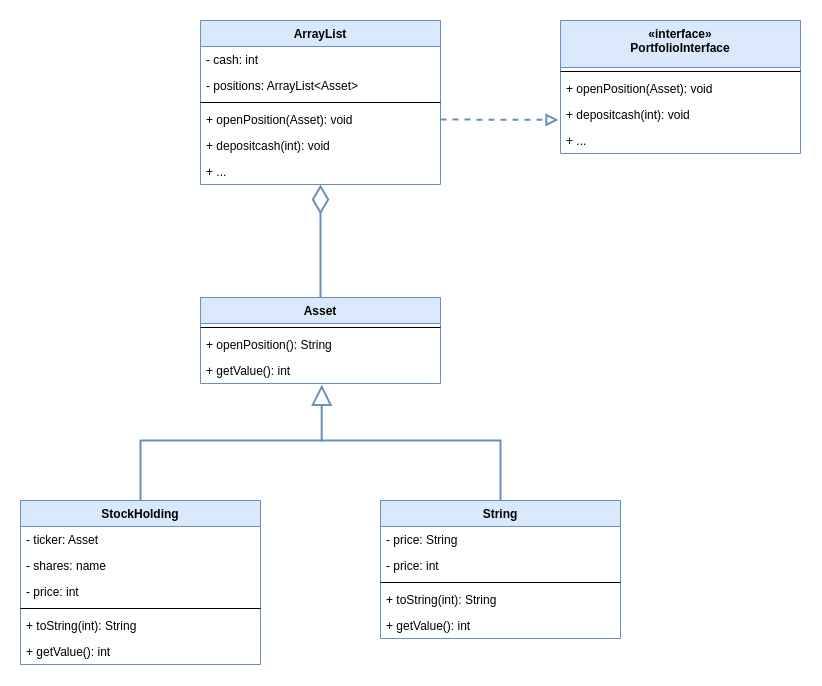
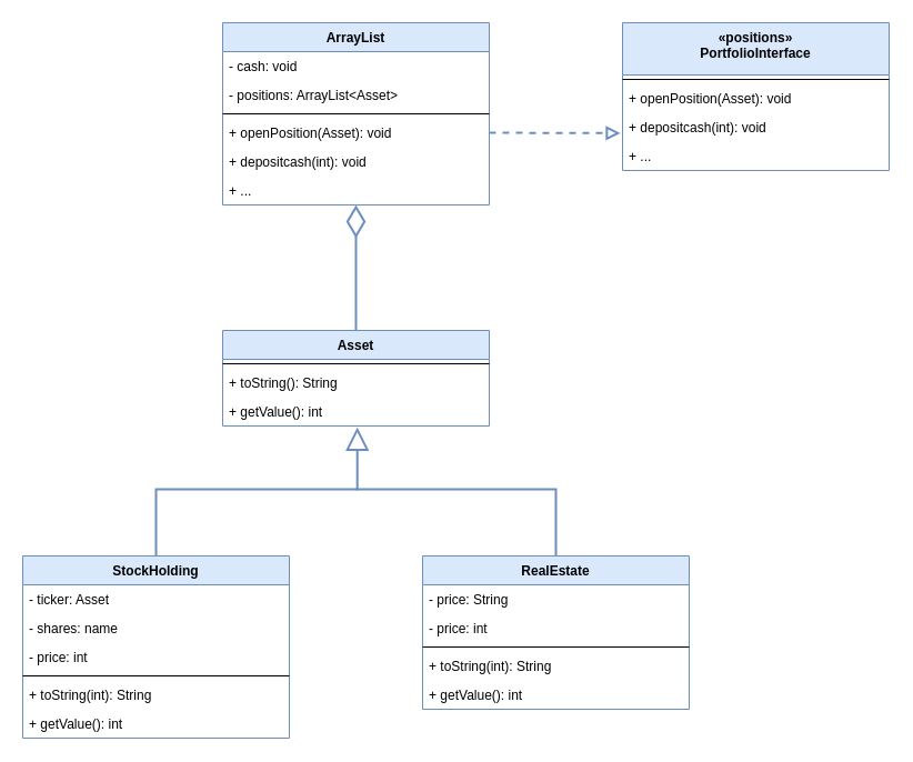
  <mxCell id="0" />
  <mxCell id="1" parent="0" />
  <mxCell id="2" value="ArrayList" style="swimlane;fontStyle=1;align=center;verticalAlign=top;childLayout=stackLayout;horizontal=1;startSize=26;horizontalStack=0;resizeParent=1;resizeParentMax=0;resizeLast=0;collapsible=1;marginBottom=0;fillColor=#dae8fc;strokeColor=#6c8ebf;" parent="1" vertex="1"><mxGeometry x="200" y="20" width="240" height="164" as="geometry" /></mxCell>
- <mxCell id="3" value="- cash: int" style="text;strokeColor=none;fillColor=none;align=left;verticalAlign=top;spacingLeft=4;spacingRight=4;overflow=hidden;rotatable=0;points=[[0,0.5],[1,0.5]];portConstraint=eastwest;" parent="2" vertex="1"><mxGeometry y="26" width="240" height="26" as="geometry" /></mxCell>
+ <mxCell id="3" value="- cash: void" style="text;strokeColor=none;fillColor=none;align=left;verticalAlign=top;spacingLeft=4;spacingRight=4;overflow=hidden;rotatable=0;points=[[0,0.5],[1,0.5]];portConstraint=eastwest;" parent="2" vertex="1"><mxGeometry y="26" width="240" height="26" as="geometry" /></mxCell>
  <mxCell id="4" value="- positions: ArrayList&lt;Asset&gt;" style="text;strokeColor=none;fillColor=none;align=left;verticalAlign=top;spacingLeft=4;spacingRight=4;overflow=hidden;rotatable=0;points=[[0,0.5],[1,0.5]];portConstraint=eastwest;" parent="2" vertex="1"><mxGeometry y="52" width="240" height="26" as="geometry" /></mxCell>
  <mxCell id="5" value="" style="line;strokeWidth=1;fillColor=none;align=left;verticalAlign=middle;spacingTop=-1;spacingLeft=3;spacingRight=3;rotatable=0;labelPosition=right;points=[];portConstraint=eastwest;" parent="2" vertex="1"><mxGeometry y="78" width="240" height="8" as="geometry" /></mxCell>
  <mxCell id="6" value="+ openPosition(Asset): void" style="text;strokeColor=none;fillColor=none;align=left;verticalAlign=top;spacingLeft=4;spacingRight=4;overflow=hidden;rotatable=0;points=[[0,0.5],[1,0.5]];portConstraint=eastwest;" parent="2" vertex="1"><mxGeometry y="86" width="240" height="26" as="geometry" /></mxCell>
  <mxCell id="7" value="+ depositcash(int): void" style="text;strokeColor=none;fillColor=none;align=left;verticalAlign=top;spacingLeft=4;spacingRight=4;overflow=hidden;rotatable=0;points=[[0,0.5],[1,0.5]];portConstraint=eastwest;" parent="2" vertex="1"><mxGeometry y="112" width="240" height="26" as="geometry" /></mxCell>
  <mxCell id="8" value="+ ..." style="text;strokeColor=none;fillColor=none;align=left;verticalAlign=top;spacingLeft=4;spacingRight=4;overflow=hidden;rotatable=0;points=[[0,0.5],[1,0.5]];portConstraint=eastwest;" parent="2" vertex="1"><mxGeometry y="138" width="240" height="26" as="geometry" /></mxCell>
  <mxCell id="9" value="Asset" style="swimlane;fontStyle=1;align=center;verticalAlign=top;childLayout=stackLayout;horizontal=1;startSize=26;horizontalStack=0;resizeParent=1;resizeParentMax=0;resizeLast=0;collapsible=1;marginBottom=0;fillColor=#dae8fc;strokeColor=#6c8ebf;" parent="1" vertex="1"><mxGeometry x="200" y="297" width="240" height="86" as="geometry" /></mxCell>
  <mxCell id="10" value="" style="line;strokeWidth=1;fillColor=none;align=left;verticalAlign=middle;spacingTop=-1;spacingLeft=3;spacingRight=3;rotatable=0;labelPosition=right;points=[];portConstraint=eastwest;" parent="9" vertex="1"><mxGeometry y="26" width="240" height="8" as="geometry" /></mxCell>
- <mxCell id="11" value="+ openPosition(): String" style="text;strokeColor=none;fillColor=none;align=left;verticalAlign=top;spacingLeft=4;spacingRight=4;overflow=hidden;rotatable=0;points=[[0,0.5],[1,0.5]];portConstraint=eastwest;" parent="9" vertex="1"><mxGeometry y="34" width="240" height="26" as="geometry" /></mxCell>
+ <mxCell id="11" value="+ toString(): String" style="text;strokeColor=none;fillColor=none;align=left;verticalAlign=top;spacingLeft=4;spacingRight=4;overflow=hidden;rotatable=0;points=[[0,0.5],[1,0.5]];portConstraint=eastwest;" parent="9" vertex="1"><mxGeometry y="34" width="240" height="26" as="geometry" /></mxCell>
  <mxCell id="12" value="+ getValue(): int" style="text;strokeColor=none;fillColor=none;align=left;verticalAlign=top;spacingLeft=4;spacingRight=4;overflow=hidden;rotatable=0;points=[[0,0.5],[1,0.5]];portConstraint=eastwest;" parent="9" vertex="1"><mxGeometry y="60" width="240" height="26" as="geometry" /></mxCell>
  <mxCell id="13" value="" style="endArrow=diamondThin;endFill=0;endSize=24;html=1;rounded=0;strokeColor=#6C8EBF;strokeWidth=2;exitX=0.5;exitY=0;exitDx=0;exitDy=0;" edge="1" parent="1" source="9" target="8"><mxGeometry width="160" relative="1" as="geometry"><mxPoint x="270" y="287" as="sourcePoint" /><mxPoint x="320" y="187" as="targetPoint" /></mxGeometry></mxCell>
- <mxCell id="14" value="«interface»&#10;PortfolioInterface" style="swimlane;fontStyle=1;align=center;verticalAlign=top;childLayout=stackLayout;horizontal=1;startSize=47;horizontalStack=0;resizeParent=1;resizeParentMax=0;resizeLast=0;collapsible=1;marginBottom=0;fillColor=#dae8fc;strokeColor=#6c8ebf;fontFamily=Helvetica;" vertex="1" parent="1"><mxGeometry x="560" y="20" width="240" height="133" as="geometry" /></mxCell>
+ <mxCell id="14" value="«positions»&#10;PortfolioInterface" style="swimlane;fontStyle=1;align=center;verticalAlign=top;childLayout=stackLayout;horizontal=1;startSize=47;horizontalStack=0;resizeParent=1;resizeParentMax=0;resizeLast=0;collapsible=1;marginBottom=0;fillColor=#dae8fc;strokeColor=#6c8ebf;fontFamily=Helvetica;" vertex="1" parent="1"><mxGeometry x="560" y="20" width="240" height="133" as="geometry" /></mxCell>
  <mxCell id="15" value="" style="line;strokeWidth=1;fillColor=none;align=left;verticalAlign=middle;spacingTop=-1;spacingLeft=3;spacingRight=3;rotatable=0;labelPosition=right;points=[];portConstraint=eastwest;" vertex="1" parent="14"><mxGeometry y="47" width="240" height="8" as="geometry" /></mxCell>
  <mxCell id="16" value="+ openPosition(Asset): void" style="text;strokeColor=none;fillColor=none;align=left;verticalAlign=top;spacingLeft=4;spacingRight=4;overflow=hidden;rotatable=0;points=[[0,0.5],[1,0.5]];portConstraint=eastwest;" vertex="1" parent="14"><mxGeometry y="55" width="240" height="26" as="geometry" /></mxCell>
  <mxCell id="17" value="+ depositcash(int): void" style="text;strokeColor=none;fillColor=none;align=left;verticalAlign=top;spacingLeft=4;spacingRight=4;overflow=hidden;rotatable=0;points=[[0,0.5],[1,0.5]];portConstraint=eastwest;" vertex="1" parent="14"><mxGeometry y="81" width="240" height="26" as="geometry" /></mxCell>
  <mxCell id="18" value="+ ..." style="text;strokeColor=none;fillColor=none;align=left;verticalAlign=top;spacingLeft=4;spacingRight=4;overflow=hidden;rotatable=0;points=[[0,0.5],[1,0.5]];portConstraint=eastwest;" vertex="1" parent="14"><mxGeometry y="107" width="240" height="26" as="geometry" /></mxCell>
  <mxCell id="19" value="StockHolding" style="swimlane;fontStyle=1;align=center;verticalAlign=top;childLayout=stackLayout;horizontal=1;startSize=26;horizontalStack=0;resizeParent=1;resizeParentMax=0;resizeLast=0;collapsible=1;marginBottom=0;fillColor=#dae8fc;strokeColor=#6c8ebf;" vertex="1" parent="1"><mxGeometry x="20" y="500" width="240" height="164" as="geometry" /></mxCell>
  <mxCell id="20" value="- ticker: Asset" style="text;strokeColor=none;fillColor=none;align=left;verticalAlign=top;spacingLeft=4;spacingRight=4;overflow=hidden;rotatable=0;points=[[0,0.5],[1,0.5]];portConstraint=eastwest;" vertex="1" parent="19"><mxGeometry y="26" width="240" height="26" as="geometry" /></mxCell>
  <mxCell id="21" value="- shares: name" style="text;strokeColor=none;fillColor=none;align=left;verticalAlign=top;spacingLeft=4;spacingRight=4;overflow=hidden;rotatable=0;points=[[0,0.5],[1,0.5]];portConstraint=eastwest;" vertex="1" parent="19"><mxGeometry y="52" width="240" height="26" as="geometry" /></mxCell>
  <mxCell id="22" value="- price: int" style="text;strokeColor=none;fillColor=none;align=left;verticalAlign=top;spacingLeft=4;spacingRight=4;overflow=hidden;rotatable=0;points=[[0,0.5],[1,0.5]];portConstraint=eastwest;" vertex="1" parent="19"><mxGeometry y="78" width="240" height="26" as="geometry" /></mxCell>
  <mxCell id="23" value="" style="line;strokeWidth=1;fillColor=none;align=left;verticalAlign=middle;spacingTop=-1;spacingLeft=3;spacingRight=3;rotatable=0;labelPosition=right;points=[];portConstraint=eastwest;" vertex="1" parent="19"><mxGeometry y="104" width="240" height="8" as="geometry" /></mxCell>
  <mxCell id="24" value="+ toString(int): String" style="text;strokeColor=none;fillColor=none;align=left;verticalAlign=top;spacingLeft=4;spacingRight=4;overflow=hidden;rotatable=0;points=[[0,0.5],[1,0.5]];portConstraint=eastwest;" vertex="1" parent="19"><mxGeometry y="112" width="240" height="26" as="geometry" /></mxCell>
  <mxCell id="25" value="+ getValue(): int" style="text;strokeColor=none;fillColor=none;align=left;verticalAlign=top;spacingLeft=4;spacingRight=4;overflow=hidden;rotatable=0;points=[[0,0.5],[1,0.5]];portConstraint=eastwest;" vertex="1" parent="19"><mxGeometry y="138" width="240" height="26" as="geometry" /></mxCell>
  <mxCell id="26" value="" style="endArrow=block;startArrow=none;endFill=0;startFill=0;endSize=8;html=1;verticalAlign=bottom;dashed=1;labelBackgroundColor=none;rounded=0;strokeColor=#6C8EBF;strokeWidth=2;fontFamily=Helvetica;exitX=1;exitY=0.5;exitDx=0;exitDy=0;entryX=-0.008;entryY=1.016;entryDx=0;entryDy=0;entryPerimeter=0;" edge="1" parent="1" source="6"><mxGeometry width="160" relative="1" as="geometry"><mxPoint x="440" y="137" as="sourcePoint" /><mxPoint x="558.08" y="119.416" as="targetPoint" /></mxGeometry></mxCell>
- <mxCell id="27" value="String" style="swimlane;fontStyle=1;align=center;verticalAlign=top;childLayout=stackLayout;horizontal=1;startSize=26;horizontalStack=0;resizeParent=1;resizeParentMax=0;resizeLast=0;collapsible=1;marginBottom=0;fillColor=#dae8fc;strokeColor=#6c8ebf;" vertex="1" parent="1"><mxGeometry x="380" y="500" width="240" height="138" as="geometry" /></mxCell>
+ <mxCell id="27" value="RealEstate" style="swimlane;fontStyle=1;align=center;verticalAlign=top;childLayout=stackLayout;horizontal=1;startSize=26;horizontalStack=0;resizeParent=1;resizeParentMax=0;resizeLast=0;collapsible=1;marginBottom=0;fillColor=#dae8fc;strokeColor=#6c8ebf;" vertex="1" parent="1"><mxGeometry x="380" y="500" width="240" height="138" as="geometry" /></mxCell>
  <mxCell id="28" value="- price: String" style="text;strokeColor=none;fillColor=none;align=left;verticalAlign=top;spacingLeft=4;spacingRight=4;overflow=hidden;rotatable=0;points=[[0,0.5],[1,0.5]];portConstraint=eastwest;" vertex="1" parent="27"><mxGeometry y="26" width="240" height="26" as="geometry" /></mxCell>
  <mxCell id="29" value="- price: int" style="text;strokeColor=none;fillColor=none;align=left;verticalAlign=top;spacingLeft=4;spacingRight=4;overflow=hidden;rotatable=0;points=[[0,0.5],[1,0.5]];portConstraint=eastwest;" vertex="1" parent="27"><mxGeometry y="52" width="240" height="26" as="geometry" /></mxCell>
  <mxCell id="30" value="" style="line;strokeWidth=1;fillColor=none;align=left;verticalAlign=middle;spacingTop=-1;spacingLeft=3;spacingRight=3;rotatable=0;labelPosition=right;points=[];portConstraint=eastwest;" vertex="1" parent="27"><mxGeometry y="78" width="240" height="8" as="geometry" /></mxCell>
  <mxCell id="31" value="+ toString(int): String" style="text;strokeColor=none;fillColor=none;align=left;verticalAlign=top;spacingLeft=4;spacingRight=4;overflow=hidden;rotatable=0;points=[[0,0.5],[1,0.5]];portConstraint=eastwest;" vertex="1" parent="27"><mxGeometry y="86" width="240" height="26" as="geometry" /></mxCell>
  <mxCell id="32" value="+ getValue(): int" style="text;strokeColor=none;fillColor=none;align=left;verticalAlign=top;spacingLeft=4;spacingRight=4;overflow=hidden;rotatable=0;points=[[0,0.5],[1,0.5]];portConstraint=eastwest;" vertex="1" parent="27"><mxGeometry y="112" width="240" height="26" as="geometry" /></mxCell>
  <mxCell id="33" value="" style="endArrow=block;endSize=16;endFill=0;html=1;rounded=0;strokeColor=#6C8EBF;strokeWidth=2;fontFamily=Helvetica;exitX=0.5;exitY=0;exitDx=0;exitDy=0;entryX=0.505;entryY=1.045;entryDx=0;entryDy=0;entryPerimeter=0;edgeStyle=orthogonalEdgeStyle;" edge="1" parent="1" source="19" target="12"><mxGeometry width="160" relative="1" as="geometry"><mxPoint x="180" y="460" as="sourcePoint" /><mxPoint x="340" y="460" as="targetPoint" /><Array as="points"><mxPoint x="140" y="440" /><mxPoint x="321" y="440" /></Array></mxGeometry></mxCell>
  <mxCell id="34" value="" style="endArrow=none;endSize=16;endFill=0;html=1;rounded=0;strokeColor=#6C8EBF;strokeWidth=2;fontFamily=Helvetica;exitX=0.5;exitY=0;exitDx=0;exitDy=0;edgeStyle=orthogonalEdgeStyle;" edge="1" parent="1" source="27"><mxGeometry width="160" relative="1" as="geometry"><mxPoint x="150" y="510" as="sourcePoint" /><mxPoint x="320" y="440" as="targetPoint" /><Array as="points"><mxPoint x="500" y="440" /></Array></mxGeometry></mxCell>
